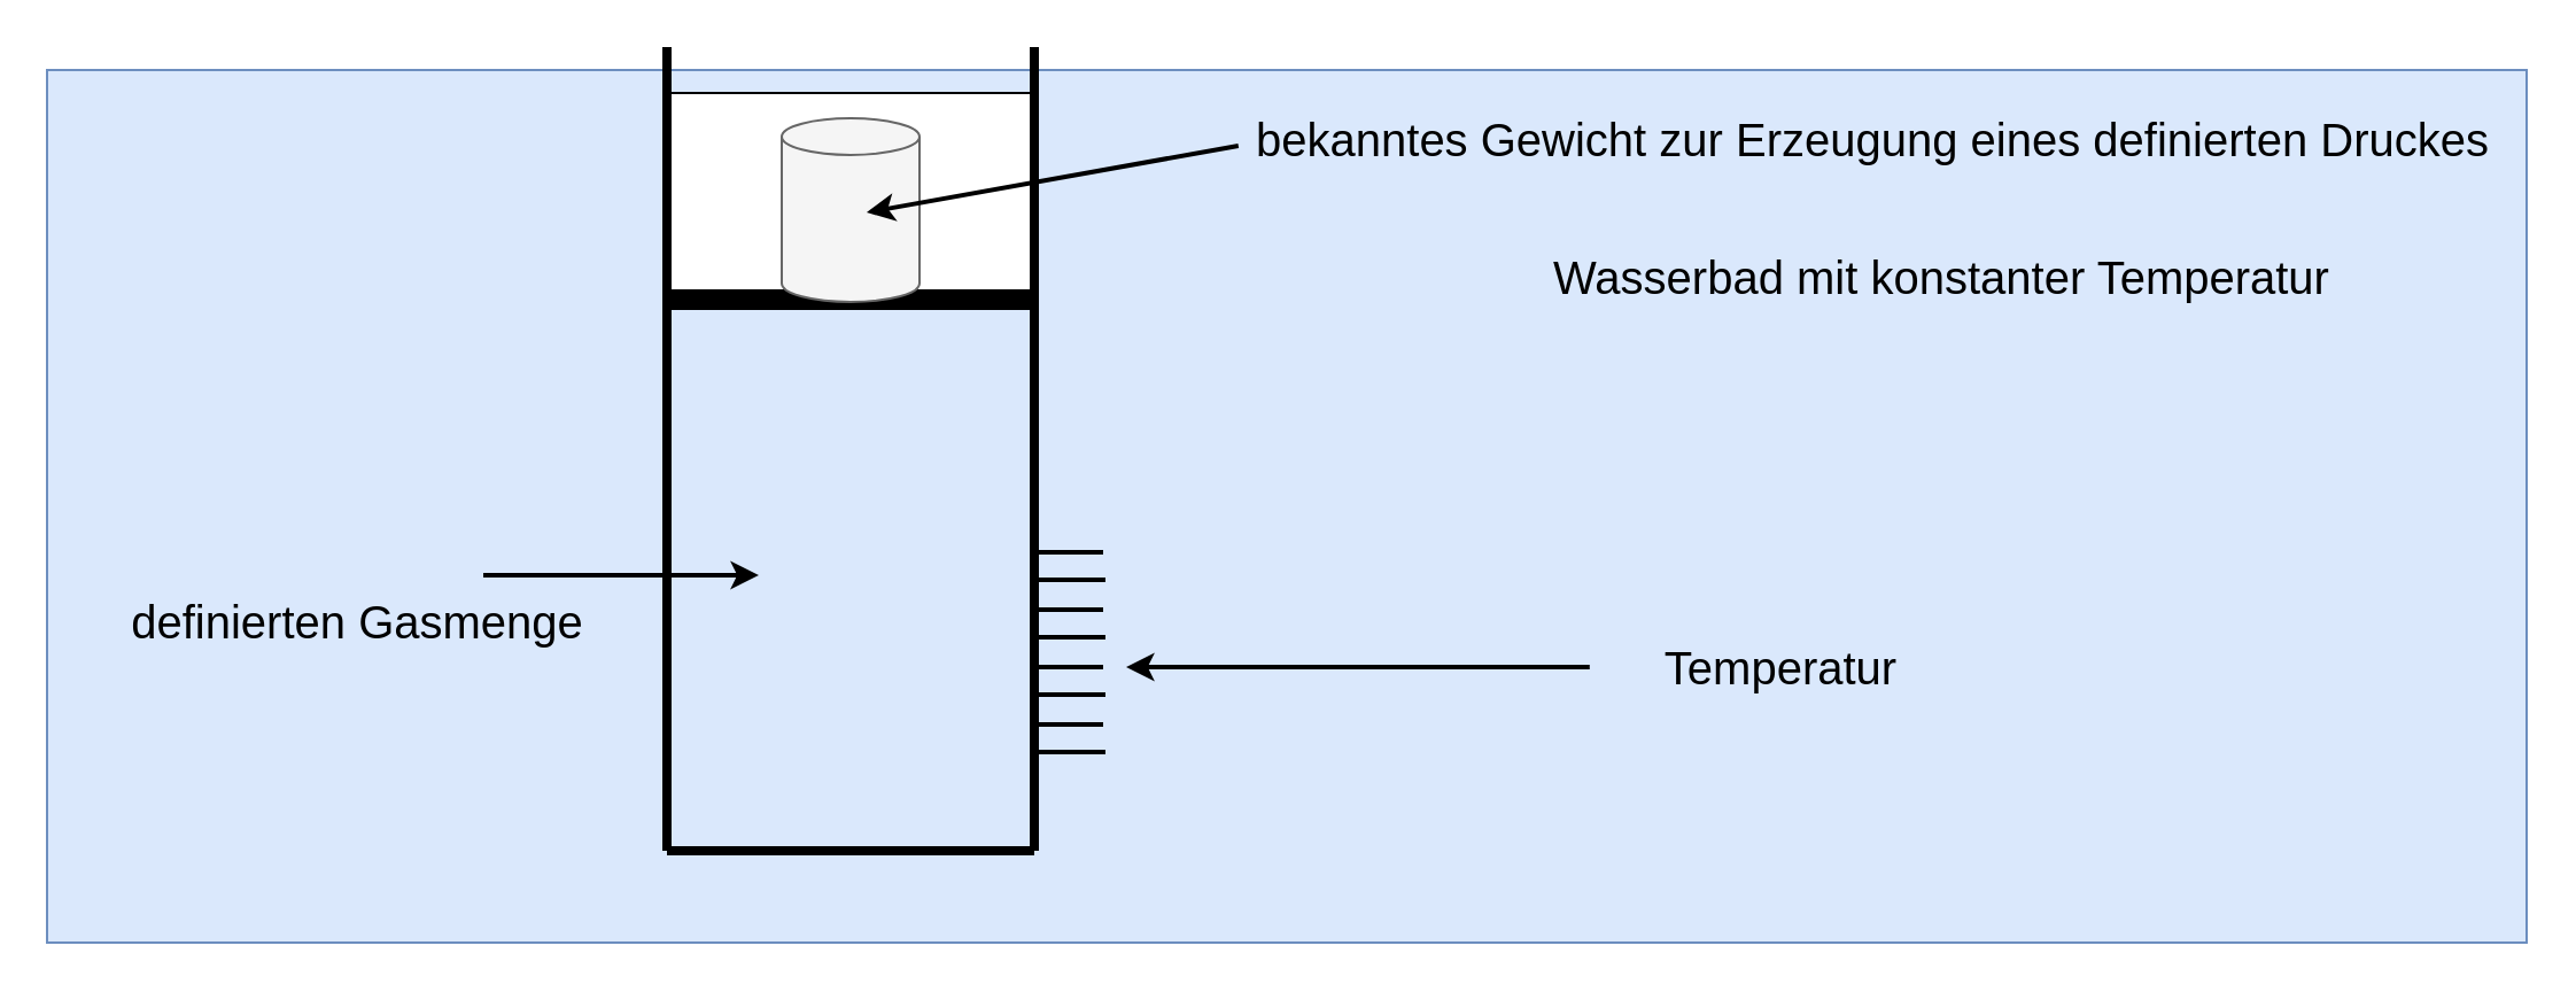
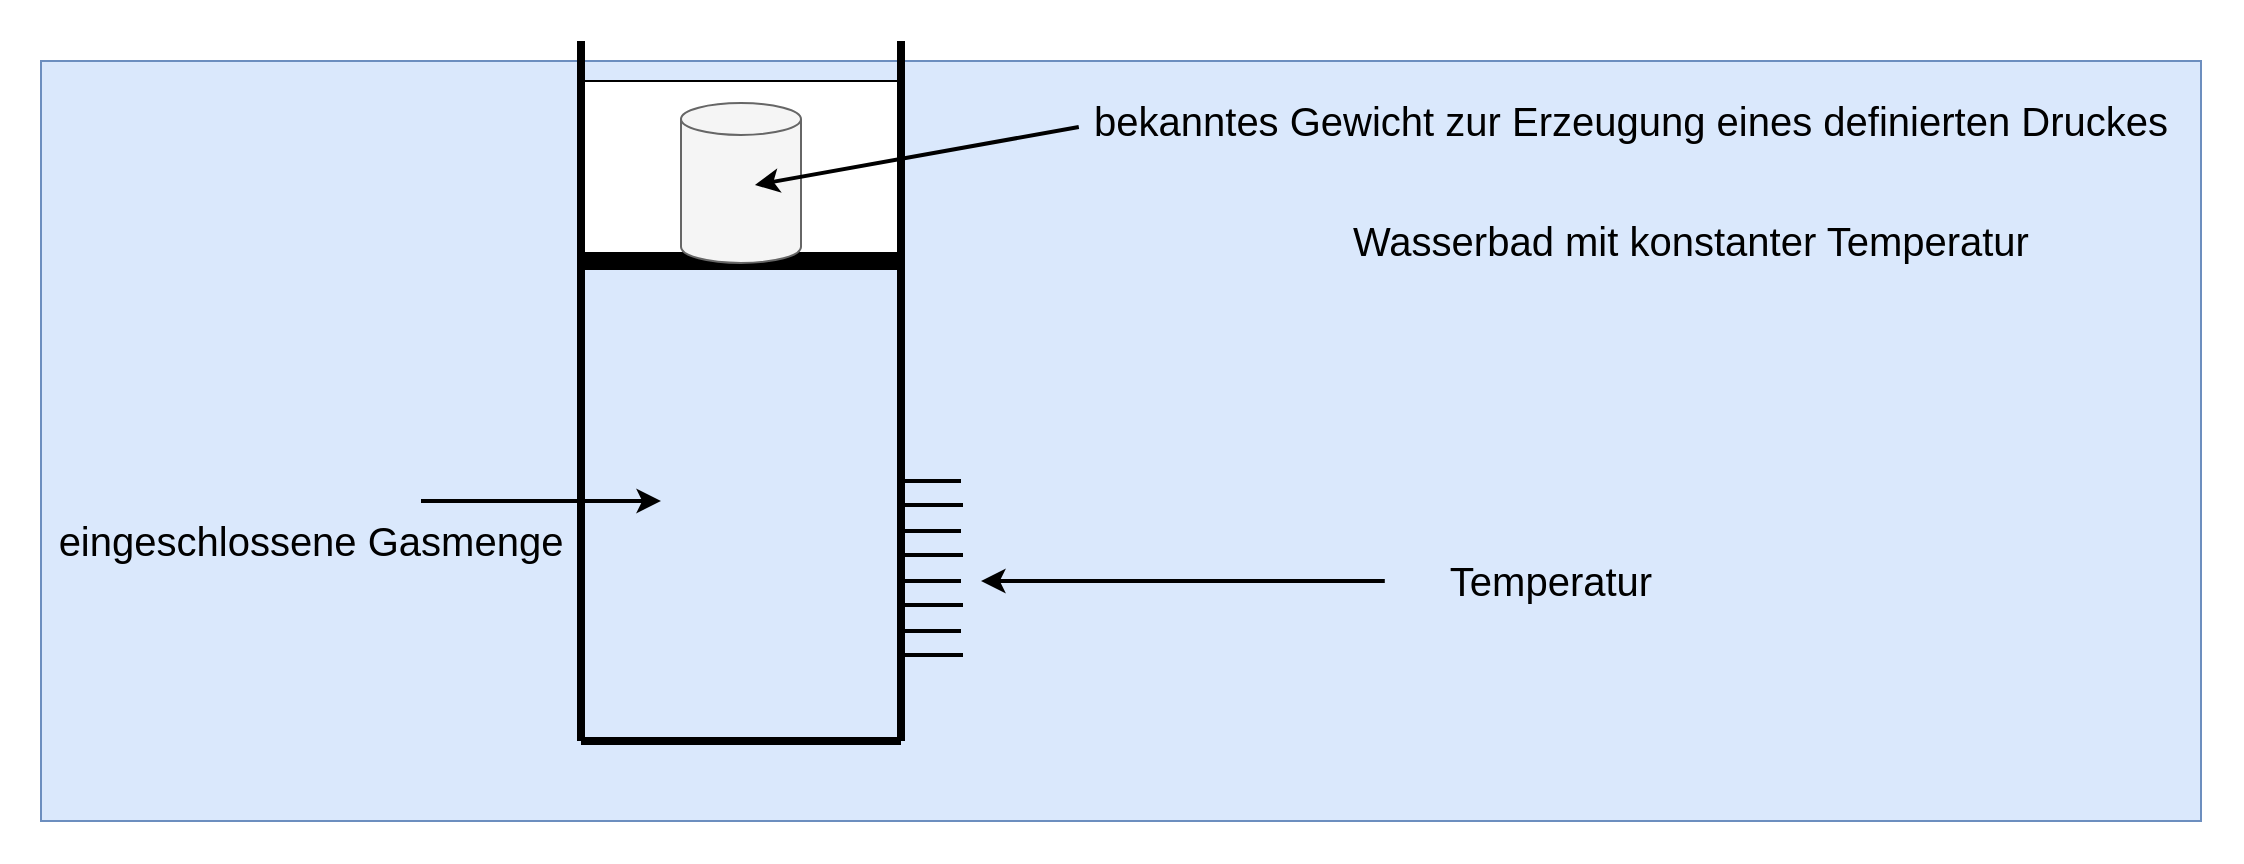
  <mxCell id="0" />
  <mxCell id="1" parent="0" />
  <mxCell id="2" value="" style="rounded=0;whiteSpace=wrap;html=1;fillColor=#dae8fc;strokeColor=#6c8ebf;" vertex="1" parent="1"><mxGeometry x="20" y="30" width="1080" height="380" as="geometry" /></mxCell>
  <mxCell id="3" value="" style="rounded=0;whiteSpace=wrap;html=1;fontSize=20;" vertex="1" parent="1"><mxGeometry x="290" y="40" width="160" height="90" as="geometry" /></mxCell>
  <mxCell id="4" value="&lt;font style=&quot;font-size: 20px&quot;&gt;Wasserbad mit konstanter Temperatur&lt;/font&gt;" style="text;html=1;resizable=0;autosize=1;align=center;verticalAlign=middle;points=[];fillColor=none;strokeColor=none;rounded=0;" vertex="1" parent="1"><mxGeometry x="670" y="110" width="350" height="20" as="geometry" /></mxCell>
  <mxCell id="5" value="" style="endArrow=none;html=1;rounded=0;fontSize=20;strokeWidth=4;" edge="1" parent="1"><mxGeometry width="50" height="50" relative="1" as="geometry"><mxPoint x="290" y="370" as="sourcePoint" /><mxPoint x="290" y="20" as="targetPoint" /></mxGeometry></mxCell>
  <mxCell id="6" value="" style="endArrow=none;html=1;rounded=0;fontSize=20;strokeWidth=4;" edge="1" parent="1"><mxGeometry width="50" height="50" relative="1" as="geometry"><mxPoint x="450" y="370" as="sourcePoint" /><mxPoint x="450" y="20" as="targetPoint" /></mxGeometry></mxCell>
  <mxCell id="7" value="" style="endArrow=none;html=1;rounded=0;fontSize=20;strokeWidth=4;" edge="1" parent="1"><mxGeometry width="50" height="50" relative="1" as="geometry"><mxPoint x="290" y="370" as="sourcePoint" /><mxPoint x="450" y="370" as="targetPoint" /></mxGeometry></mxCell>
  <mxCell id="8" value="" style="endArrow=none;html=1;rounded=0;fontSize=20;strokeWidth=9;" edge="1" parent="1"><mxGeometry width="50" height="50" relative="1" as="geometry"><mxPoint x="290" y="130" as="sourcePoint" /><mxPoint x="450" y="130" as="targetPoint" /></mxGeometry></mxCell>
  <mxCell id="9" value="&lt;font style=&quot;font-size: 20px&quot;&gt;bekanntes Gewicht zur Erzeugung eines definierten Druckes&lt;/font&gt;" style="text;html=1;resizable=0;autosize=1;align=center;verticalAlign=middle;points=[];fillColor=none;strokeColor=none;rounded=0;" vertex="1" parent="1"><mxGeometry x="540" y="50" width="550" height="20" as="geometry" /></mxCell>
- <mxCell id="10" value="&lt;font style=&quot;font-size: 20px&quot;&gt;definierten Gasmenge&lt;/font&gt;" style="text;html=1;resizable=0;autosize=1;align=center;verticalAlign=middle;points=[];fillColor=none;strokeColor=none;rounded=0;" vertex="1" parent="1"><mxGeometry x="20" y="260" width="270" height="20" as="geometry" /></mxCell>
+ <mxCell id="10" value="&lt;font style=&quot;font-size: 20px&quot;&gt;eingeschlossene Gasmenge&lt;/font&gt;" style="text;html=1;resizable=0;autosize=1;align=center;verticalAlign=middle;points=[];fillColor=none;strokeColor=none;rounded=0;" vertex="1" parent="1"><mxGeometry x="20" y="260" width="270" height="20" as="geometry" /></mxCell>
  <mxCell id="11" value="" style="endArrow=classic;html=1;rounded=0;fontSize=20;strokeWidth=2;" edge="1" parent="1"><mxGeometry width="50" height="50" relative="1" as="geometry"><mxPoint x="210" y="250" as="sourcePoint" /><mxPoint x="330" y="250" as="targetPoint" /></mxGeometry></mxCell>
  <mxCell id="12" value="" style="endArrow=none;html=1;rounded=0;fontSize=20;strokeWidth=2;" edge="1" parent="1"><mxGeometry width="50" height="50" relative="1" as="geometry"><mxPoint x="450" y="290" as="sourcePoint" /><mxPoint x="480" y="290" as="targetPoint" /></mxGeometry></mxCell>
  <mxCell id="13" value="" style="endArrow=none;html=1;rounded=0;fontSize=20;strokeWidth=2;" edge="1" parent="1"><mxGeometry width="50" height="50" relative="1" as="geometry"><mxPoint x="451" y="302" as="sourcePoint" /><mxPoint x="481" y="302" as="targetPoint" /></mxGeometry></mxCell>
  <mxCell id="14" value="" style="endArrow=none;html=1;rounded=0;fontSize=20;strokeWidth=2;" edge="1" parent="1"><mxGeometry width="50" height="50" relative="1" as="geometry"><mxPoint x="450" y="315" as="sourcePoint" /><mxPoint x="480" y="315" as="targetPoint" /></mxGeometry></mxCell>
  <mxCell id="15" value="" style="endArrow=none;html=1;rounded=0;fontSize=20;strokeWidth=2;" edge="1" parent="1"><mxGeometry width="50" height="50" relative="1" as="geometry"><mxPoint x="451" y="327" as="sourcePoint" /><mxPoint x="481" y="327" as="targetPoint" /></mxGeometry></mxCell>
  <mxCell id="16" value="" style="endArrow=none;html=1;rounded=0;fontSize=20;strokeWidth=2;" edge="1" parent="1"><mxGeometry width="50" height="50" relative="1" as="geometry"><mxPoint x="450" y="240" as="sourcePoint" /><mxPoint x="480" y="240" as="targetPoint" /></mxGeometry></mxCell>
  <mxCell id="17" value="" style="endArrow=none;html=1;rounded=0;fontSize=20;strokeWidth=2;" edge="1" parent="1"><mxGeometry width="50" height="50" relative="1" as="geometry"><mxPoint x="451" y="252" as="sourcePoint" /><mxPoint x="481" y="252" as="targetPoint" /></mxGeometry></mxCell>
  <mxCell id="18" value="" style="endArrow=none;html=1;rounded=0;fontSize=20;strokeWidth=2;" edge="1" parent="1"><mxGeometry width="50" height="50" relative="1" as="geometry"><mxPoint x="450" y="265" as="sourcePoint" /><mxPoint x="480" y="265" as="targetPoint" /></mxGeometry></mxCell>
  <mxCell id="19" value="" style="endArrow=none;html=1;rounded=0;fontSize=20;strokeWidth=2;" edge="1" parent="1"><mxGeometry width="50" height="50" relative="1" as="geometry"><mxPoint x="451" y="277" as="sourcePoint" /><mxPoint x="481" y="277" as="targetPoint" /></mxGeometry></mxCell>
  <mxCell id="20" value="&lt;font style=&quot;font-size: 20px&quot;&gt;Temperatur&lt;/font&gt;" style="text;html=1;resizable=0;autosize=1;align=center;verticalAlign=middle;points=[];fillColor=none;strokeColor=none;rounded=0;" vertex="1" parent="1"><mxGeometry x="690" y="280" width="170" height="20" as="geometry" /></mxCell>
  <mxCell id="21" value="" style="endArrow=classic;html=1;rounded=0;fontSize=20;strokeWidth=2;exitX=-0.002;exitY=0.65;exitDx=0;exitDy=0;exitPerimeter=0;" edge="1" parent="1"><mxGeometry width="50" height="50" relative="1" as="geometry"><mxPoint x="691.9" y="290" as="sourcePoint" /><mxPoint x="490" y="290" as="targetPoint" /></mxGeometry></mxCell>
  <mxCell id="22" value="" style="shape=cylinder3;whiteSpace=wrap;html=1;boundedLbl=1;backgroundOutline=1;size=8;fontSize=20;fillColor=#f5f5f5;fontColor=#333333;strokeColor=#666666;" vertex="1" parent="1"><mxGeometry x="340" y="51" width="60" height="80" as="geometry" /></mxCell>
  <mxCell id="23" value="" style="endArrow=classic;html=1;rounded=0;fontSize=20;strokeWidth=2;exitX=-0.002;exitY=0.65;exitDx=0;exitDy=0;exitPerimeter=0;" edge="1" parent="1" source="9"><mxGeometry width="50" height="50" relative="1" as="geometry"><mxPoint x="550" y="280" as="sourcePoint" /><mxPoint x="377" y="92" as="targetPoint" /></mxGeometry></mxCell>
